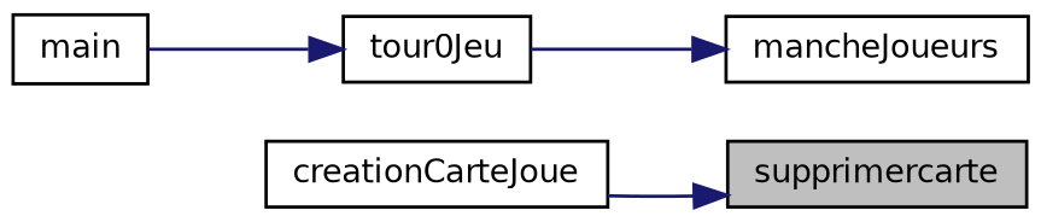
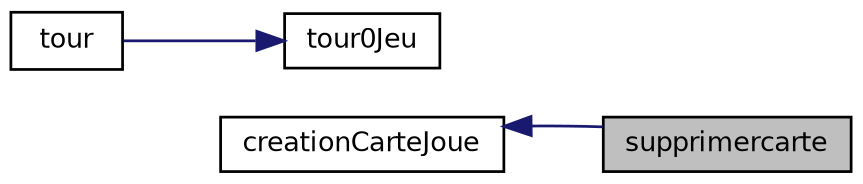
  digraph {
    rankdir=RL
    node [color=black fillcolor=white fontname=Helvetica fontsize=10 shape=record style=filled]
    edge [color=midnightblue dir=back fontname=Helvetica fontsize=10 labelfontname=Helvetica labelfontsize=10 style=solid]
    n1 [fillcolor=grey75 fontcolor=black height=0.2 label=supprimercarte width=0.4]
    n2 [height=0.2 label=creationCarteJoue width=0.4]
-   n3 [height=0.2 label=mancheJoueurs width=0.4]
    n4 [height=0.2 label=tour0Jeu width=0.4]
-   n5 [height=0.2 label=main width=0.4]
-   n1 -> n2
-   n3 -> n4
+   n5 [height=0.2 label=tour width=0.4]
+   n2 -> n1
    n4 -> n5
  }
